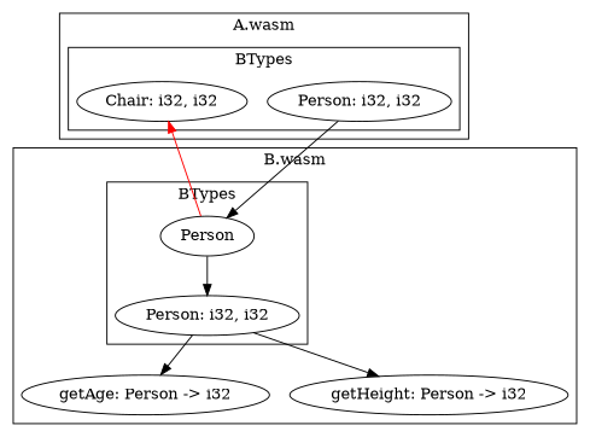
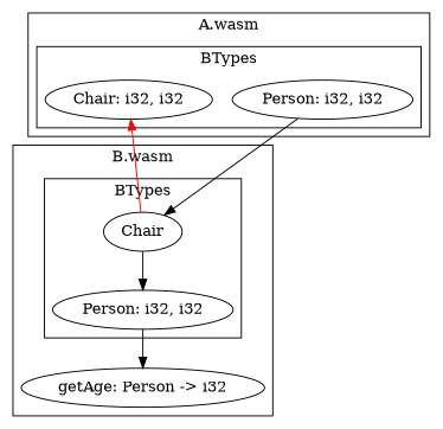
  digraph {
    rankdir=TB
    n1 [label="Person: i32, i32"]
    n2 [label="Chair: i32, i32"]
-   n3 [label=Person]
+   n3 [label=Chair]
    n4 [label="Person: i32, i32"]
    n5 [label="getAge: Person -> i32"]
-   n6 [label="getHeight: Person -> i32"]
    subgraph cluster_1 {
      label="A.wasm"
      subgraph cluster_2 {
        label=BTypes
        n1
        n2
      }
    }
    subgraph cluster_3 {
      label="B.wasm"
      n5
-     n6
      subgraph cluster_4 {
        label=BTypes
        n3
        n4
      }
    }
    n1 -> n3
    n3 -> n2 [color=red]
    n3 -> n4
    n4 -> n5
-   n4 -> n6
  }
